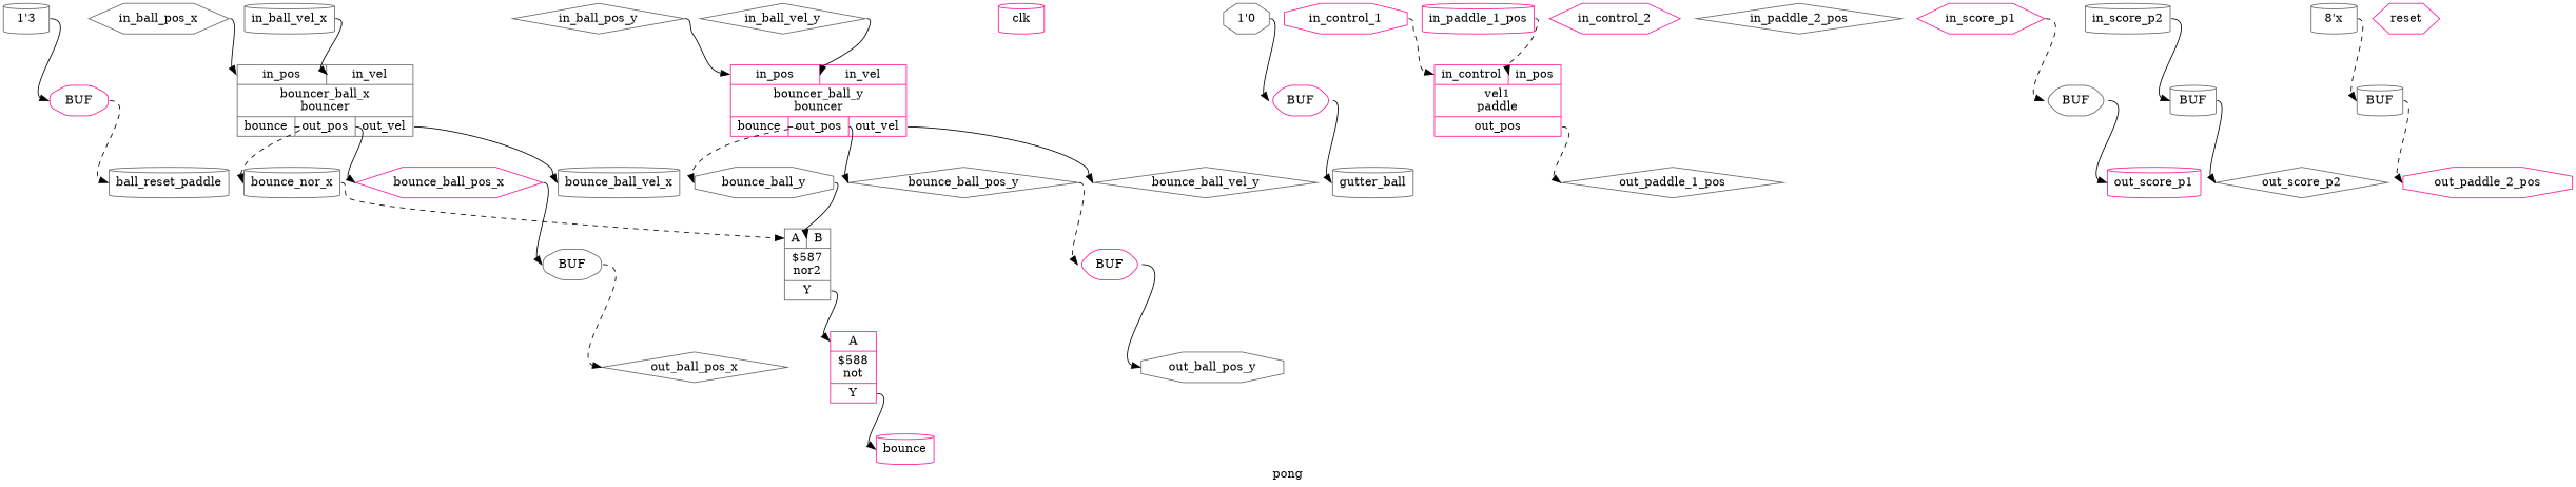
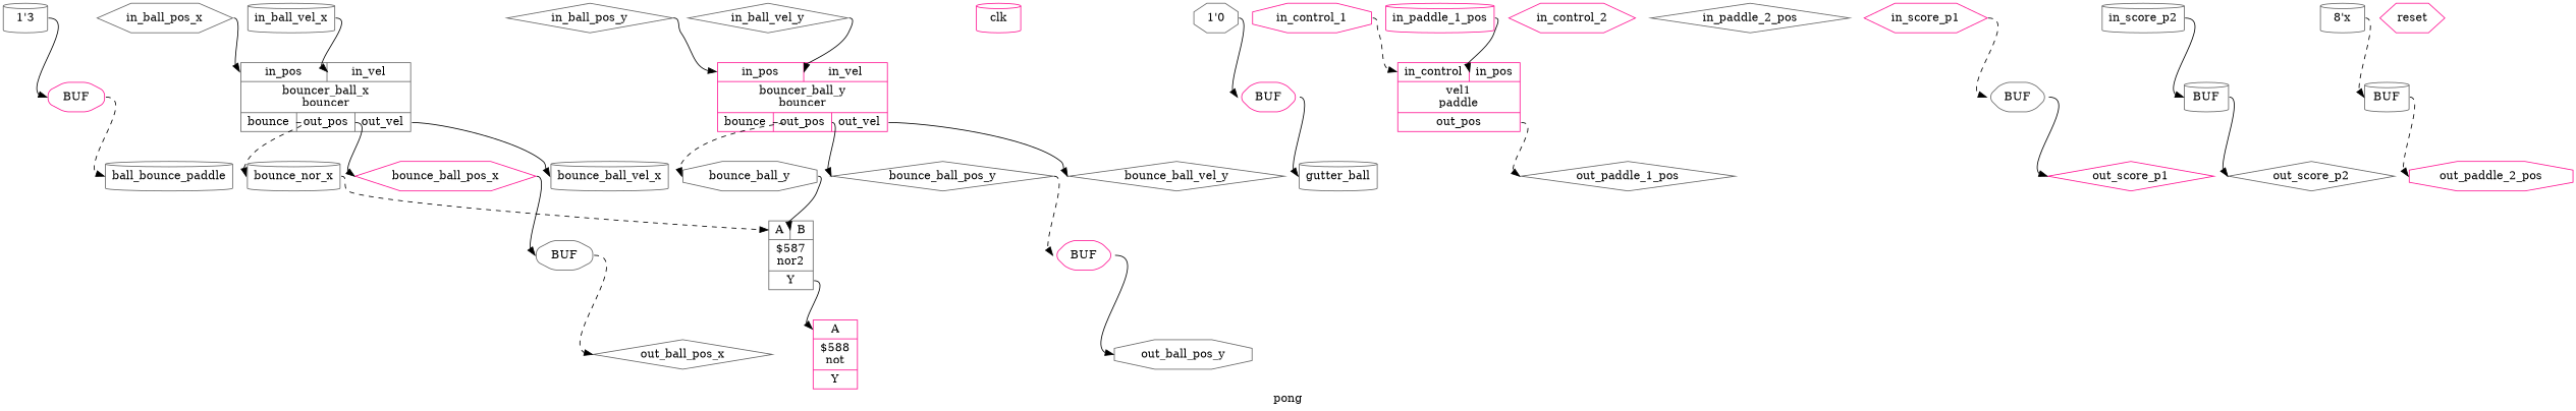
  digraph {
    label=pong
    rankdir=TB
    remincross=true
    node [color=gray40 fontcolor=black shape=cylinder]
    edge [color=black headport=w style=solid tailport=e]
-   n1 [label=ball_reset_paddle]
-   n2 [color=deeppink label=bounce]
+   n1 [label=ball_bounce_paddle]
    n3 [color=deeppink label=bounce_ball_pos_x shape=hexagon]
    n4 [label=BUF shape=octagon style=rounded fontcolor=""]
    n5 [label=out_ball_pos_x shape=diamond]
    n6 [label=bounce_ball_pos_y shape=diamond]
    n7 [color=deeppink label=BUF shape=hexagon style=rounded fontcolor=""]
    n8 [label=out_ball_pos_y shape=octagon]
    n9 [label=bounce_ball_vel_x]
    n10 [label=bounce_ball_vel_y shape=diamond]
    n11 [label=bounce_nor_x]
    n12 [label="{{<p29> A|<p30> B}|$587\nnor2|{<p31> Y}}" shape=record fontcolor=""]
    n13 [color=deeppink label="{{<p29> A}|$588\nnot|{<p31> Y}}" shape=record fontcolor=""]
    n14 [label=bounce_ball_y shape=octagon]
    n15 [color=deeppink label=clk]
    n16 [label=gutter_ball]
    n17 [label=in_ball_pos_x shape=hexagon]
    n18 [label="{{<p34> in_pos|<p35> in_vel}|bouncer_ball_x\nbouncer|{<p3> bounce|<p36> out_pos|<p37> out_vel}}" shape=record fontcolor=""]
    n19 [label=in_ball_pos_y shape=diamond]
    n20 [color=deeppink label="{{<p34> in_pos|<p35> in_vel}|bouncer_ball_y\nbouncer|{<p3> bounce|<p36> out_pos|<p37> out_vel}}" shape=record fontcolor=""]
    n21 [label=in_ball_vel_x]
    n22 [label=in_ball_vel_y shape=diamond]
    n23 [color=deeppink label=in_control_1 shape=octagon]
    n24 [color=deeppink label="{{<p40> in_control|<p34> in_pos}|vel1\npaddle|{<p36> out_pos}}" shape=record fontcolor=""]
    n25 [label=out_paddle_1_pos shape=diamond]
    n26 [color=deeppink label=in_control_2 shape=hexagon]
    n27 [color=deeppink label=in_paddle_1_pos]
    n28 [label=in_paddle_2_pos shape=diamond]
    n29 [color=deeppink label=in_score_p1 shape=hexagon]
    n30 [label=BUF shape=hexagon style=rounded fontcolor=""]
-   n31 [color=deeppink label=out_score_p1]
+   n31 [color=deeppink label=out_score_p1 shape=diamond]
    n32 [label=in_score_p2]
    n33 [label=BUF style=rounded fontcolor=""]
    n34 [label=out_score_p2 shape=diamond]
    n35 [color=deeppink label=out_paddle_2_pos shape=octagon]
    n36 [color=deeppink label=reset shape=hexagon]
    n37 [label="1'3" fontcolor=""]
    n38 [color=deeppink label=BUF shape=octagon style=rounded fontcolor=""]
    n39 [label="1'0" shape=octagon fontcolor=""]
    n40 [color=deeppink label=BUF shape=hexagon style=rounded fontcolor=""]
    n41 [label="8'x" fontcolor=""]
    n42 [label=BUF style=rounded fontcolor=""]
    n3 -> n4 [headport="w:w"]
    n4 -> n5 [style=dashed tailport="e:e"]
    n6 -> n7 [headport="w:w" style=dashed]
    n7 -> n8 [tailport="e:e"]
    n11 -> n12 [headport="p29:w" style=dashed]
    n12 -> n13 [headport="p29:w" tailport="p31:e"]
-   n13 -> n2 [tailport="p31:e"]
    n14 -> n12 [headport="p30:w"]
    n17 -> n18 [headport="p34:w"]
    n18 -> n3 [tailport="p36:e"]
    n18 -> n9 [tailport="p37:e"]
    n18 -> n11 [style=dashed tailport="p3:e"]
    n19 -> n20 [headport="p34:w"]
    n20 -> n6 [tailport="p36:e"]
    n20 -> n10 [tailport="p37:e"]
    n20 -> n14 [style=dashed tailport="p3:e"]
    n21 -> n18 [headport="p35:w"]
    n22 -> n20 [headport="p35:w"]
    n23 -> n24 [headport="p40:w" style=dashed]
    n24 -> n25 [style=dashed tailport="p36:e"]
-   n27 -> n24 [headport="p34:w" style=dashed]
+   n27 -> n24 [headport="p34:w"]
    n29 -> n30 [headport="w:w" style=dashed]
    n30 -> n31 [tailport="e:e"]
    n32 -> n33 [headport="w:w"]
    n33 -> n34 [tailport="e:e"]
    n37 -> n38 [headport="w:w"]
    n38 -> n1 [style=dashed tailport="e:e"]
    n39 -> n40 [headport="w:w"]
    n40 -> n16 [tailport="e:e"]
    n41 -> n42 [headport="w:w" style=dashed]
    n42 -> n35 [style=dashed tailport="e:e"]
  }
